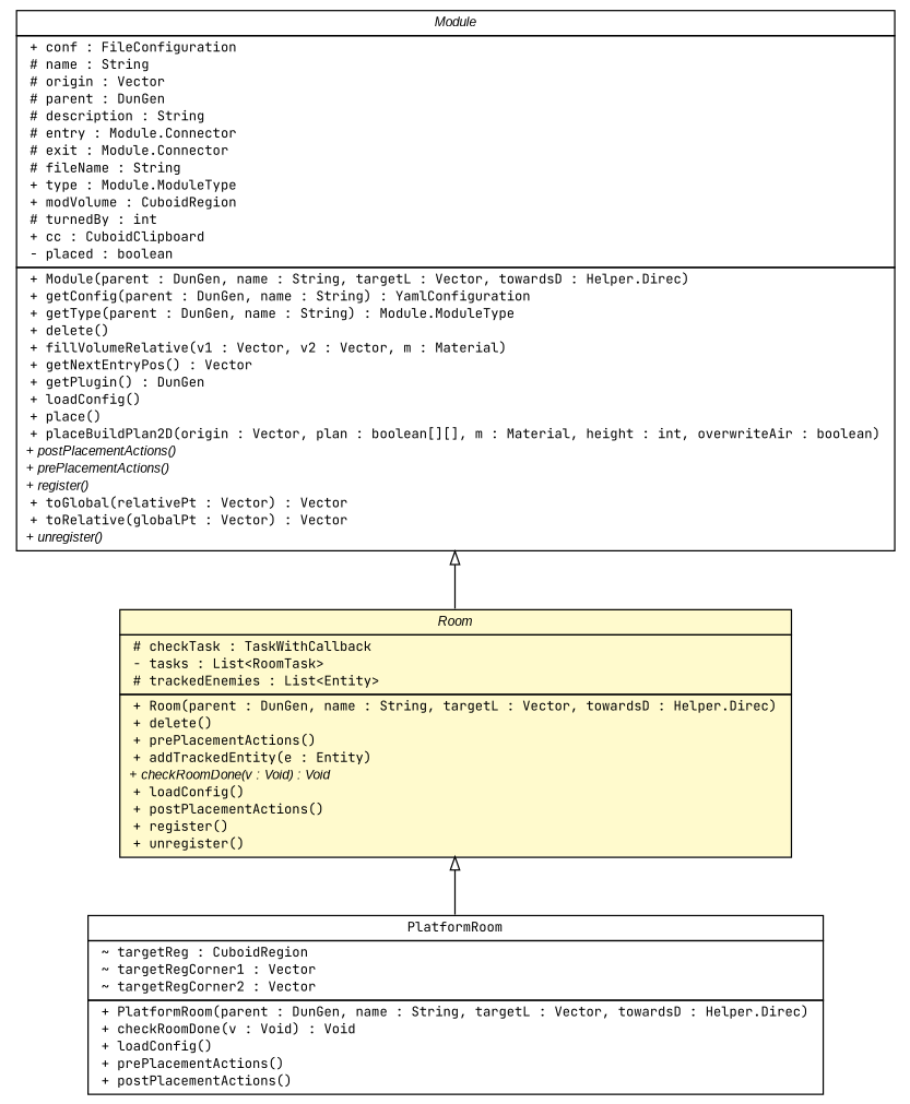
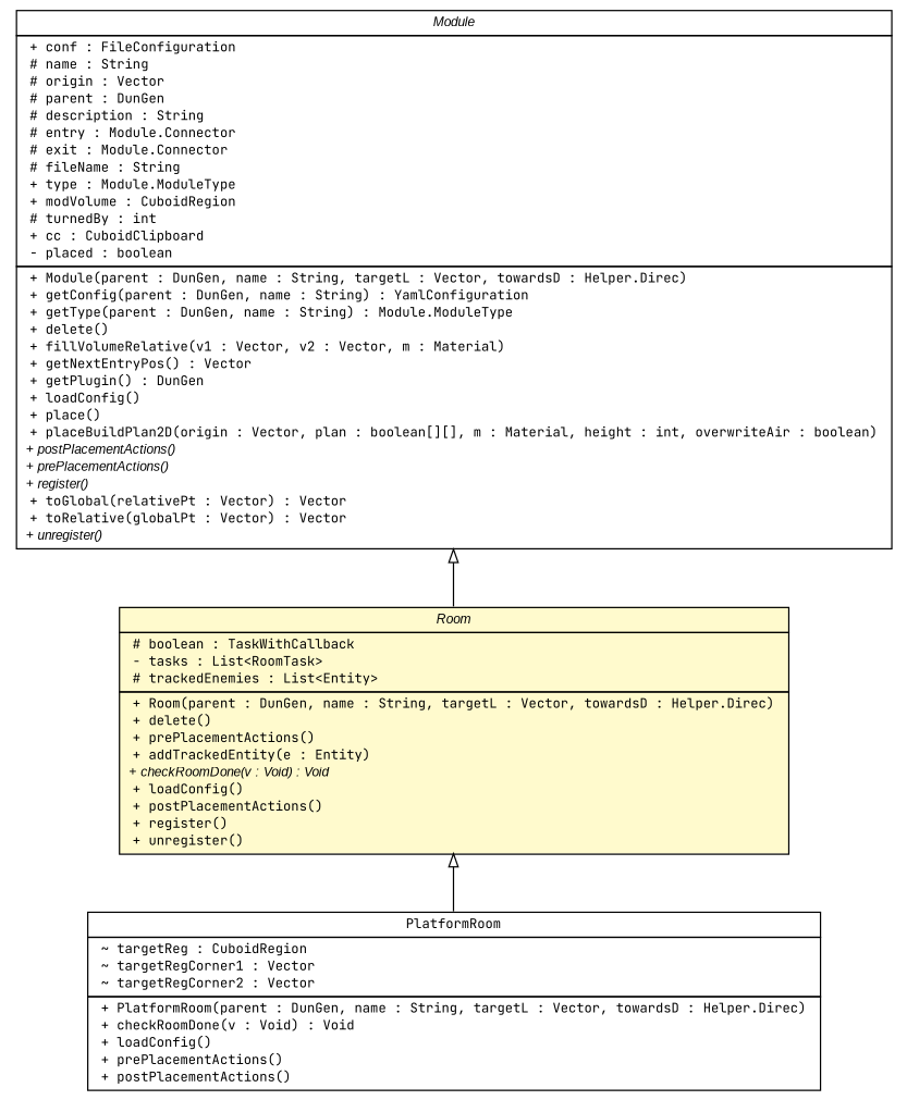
  digraph {
    fontname="JetBrains Mono"
    nodesep=0.25
    ranksep=0.5
    node [fontcolor=black fontname="JetBrains Mono" fontsize=10.0 shape=plaintext]
    edge [arrowtail=empty dir=back fontname="JetBrains Mono" fontsize=10 headport=p labelfontname=arial labelfontsize=10 tailport=p]
-   n1 [label=<<table title="dunGen.Room" border="0" cellborder="1" cellspacing="0" cellpadding="2" port="p" bgcolor="lemonChiffon" href="./Room.html" target="_parent"> 		<tr><td><table border="0" cellspacing="0" cellpadding="1"> <tr><td align="center" balign="center"><font face="arial italic"> Room </font></td></tr> 		</table></td></tr> 		<tr><td><table border="0" cellspacing="0" cellpadding="1"> <tr><td align="left" balign="left"> # checkTask : TaskWithCallback </td></tr> <tr><td align="left" balign="left"> - tasks : List&lt;RoomTask&gt; </td></tr> <tr><td align="left" balign="left"> # trackedEnemies : List&lt;Entity&gt; </td></tr> 		</table></td></tr> 		<tr><td><table border="0" cellspacing="0" cellpadding="1"> <tr><td align="left" balign="left"> + Room(parent : DunGen, name : String, targetL : Vector, towardsD : Helper.Direc) </td></tr> <tr><td align="left" balign="left"> + delete() </td></tr> <tr><td align="left" balign="left"> + prePlacementActions() </td></tr> <tr><td align="left" balign="left"> + addTrackedEntity(e : Entity) </td></tr> <tr><td align="left" balign="left"><font face="arial italic" point-size="10.0"> + checkRoomDone(v : Void) : Void </font></td></tr> <tr><td align="left" balign="left"> + loadConfig() </td></tr> <tr><td align="left" balign="left"> + postPlacementActions() </td></tr> <tr><td align="left" balign="left"> + register() </td></tr> <tr><td align="left" balign="left"> + unregister() </td></tr> 		</table></td></tr> 		</table>>]
+   n1 [label=<<table title="dunGen.Room" border="0" cellborder="1" cellspacing="0" cellpadding="2" port="p" bgcolor="lemonChiffon" href="./Room.html" target="_parent"> 		<tr><td><table border="0" cellspacing="0" cellpadding="1"> <tr><td align="center" balign="center"><font face="arial italic"> Room </font></td></tr> 		</table></td></tr> 		<tr><td><table border="0" cellspacing="0" cellpadding="1"> <tr><td align="left" balign="left"> # boolean : TaskWithCallback </td></tr> <tr><td align="left" balign="left"> - tasks : List&lt;RoomTask&gt; </td></tr> <tr><td align="left" balign="left"> # trackedEnemies : List&lt;Entity&gt; </td></tr> 		</table></td></tr> 		<tr><td><table border="0" cellspacing="0" cellpadding="1"> <tr><td align="left" balign="left"> + Room(parent : DunGen, name : String, targetL : Vector, towardsD : Helper.Direc) </td></tr> <tr><td align="left" balign="left"> + delete() </td></tr> <tr><td align="left" balign="left"> + prePlacementActions() </td></tr> <tr><td align="left" balign="left"> + addTrackedEntity(e : Entity) </td></tr> <tr><td align="left" balign="left"><font face="arial italic" point-size="10.0"> + checkRoomDone(v : Void) : Void </font></td></tr> <tr><td align="left" balign="left"> + loadConfig() </td></tr> <tr><td align="left" balign="left"> + postPlacementActions() </td></tr> <tr><td align="left" balign="left"> + register() </td></tr> <tr><td align="left" balign="left"> + unregister() </td></tr> 		</table></td></tr> 		</table>>]
    n2 [label=<<table title="dunGen.PlatformRoom" border="0" cellborder="1" cellspacing="0" cellpadding="2" port="p" href="./PlatformRoom.html" target="_parent"> 		<tr><td><table border="0" cellspacing="0" cellpadding="1"> <tr><td align="center" balign="center"> PlatformRoom </td></tr> 		</table></td></tr> 		<tr><td><table border="0" cellspacing="0" cellpadding="1"> <tr><td align="left" balign="left"> ~ targetReg : CuboidRegion </td></tr> <tr><td align="left" balign="left"> ~ targetRegCorner1 : Vector </td></tr> <tr><td align="left" balign="left"> ~ targetRegCorner2 : Vector </td></tr> 		</table></td></tr> 		<tr><td><table border="0" cellspacing="0" cellpadding="1"> <tr><td align="left" balign="left"> + PlatformRoom(parent : DunGen, name : String, targetL : Vector, towardsD : Helper.Direc) </td></tr> <tr><td align="left" balign="left"> + checkRoomDone(v : Void) : Void </td></tr> <tr><td align="left" balign="left"> + loadConfig() </td></tr> <tr><td align="left" balign="left"> + prePlacementActions() </td></tr> <tr><td align="left" balign="left"> + postPlacementActions() </td></tr> 		</table></td></tr> 		</table>>]
    n3 [label=<<table title="dunGen.Module" border="0" cellborder="1" cellspacing="0" cellpadding="2" port="p" href="./Module.html" target="_parent"> 		<tr><td><table border="0" cellspacing="0" cellpadding="1"> <tr><td align="center" balign="center"><font face="arial italic"> Module </font></td></tr> 		</table></td></tr> 		<tr><td><table border="0" cellspacing="0" cellpadding="1"> <tr><td align="left" balign="left"> + conf : FileConfiguration </td></tr> <tr><td align="left" balign="left"> # name : String </td></tr> <tr><td align="left" balign="left"> # origin : Vector </td></tr> <tr><td align="left" balign="left"> # parent : DunGen </td></tr> <tr><td align="left" balign="left"> # description : String </td></tr> <tr><td align="left" balign="left"> # entry : Module.Connector </td></tr> <tr><td align="left" balign="left"> # exit : Module.Connector </td></tr> <tr><td align="left" balign="left"> # fileName : String </td></tr> <tr><td align="left" balign="left"> + type : Module.ModuleType </td></tr> <tr><td align="left" balign="left"> + modVolume : CuboidRegion </td></tr> <tr><td align="left" balign="left"> # turnedBy : int </td></tr> <tr><td align="left" balign="left"> + cc : CuboidClipboard </td></tr> <tr><td align="left" balign="left"> - placed : boolean </td></tr> 		</table></td></tr> 		<tr><td><table border="0" cellspacing="0" cellpadding="1"> <tr><td align="left" balign="left"> + Module(parent : DunGen, name : String, targetL : Vector, towardsD : Helper.Direc) </td></tr> <tr><td align="left" balign="left"> + getConfig(parent : DunGen, name : String) : YamlConfiguration </td></tr> <tr><td align="left" balign="left"> + getType(parent : DunGen, name : String) : Module.ModuleType </td></tr> <tr><td align="left" balign="left"> + delete() </td></tr> <tr><td align="left" balign="left"> + fillVolumeRelative(v1 : Vector, v2 : Vector, m : Material) </td></tr> <tr><td align="left" balign="left"> + getNextEntryPos() : Vector </td></tr> <tr><td align="left" balign="left"> + getPlugin() : DunGen </td></tr> <tr><td align="left" balign="left"> + loadConfig() </td></tr> <tr><td align="left" balign="left"> + place() </td></tr> <tr><td align="left" balign="left"> + placeBuildPlan2D(origin : Vector, plan : boolean[][], m : Material, height : int, overwriteAir : boolean) </td></tr> <tr><td align="left" balign="left"><font face="arial italic" point-size="10.0"> + postPlacementActions() </font></td></tr> <tr><td align="left" balign="left"><font face="arial italic" point-size="10.0"> + prePlacementActions() </font></td></tr> <tr><td align="left" balign="left"><font face="arial italic" point-size="10.0"> + register() </font></td></tr> <tr><td align="left" balign="left"> + toGlobal(relativePt : Vector) : Vector </td></tr> <tr><td align="left" balign="left"> + toRelative(globalPt : Vector) : Vector </td></tr> <tr><td align="left" balign="left"><font face="arial italic" point-size="10.0"> + unregister() </font></td></tr> 		</table></td></tr> 		</table>>]
    n1 -> n2
    n3 -> n1
  }
